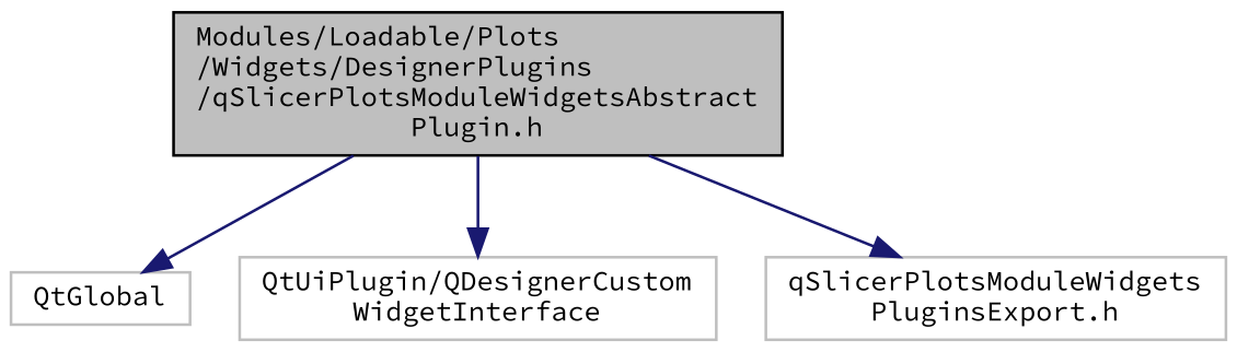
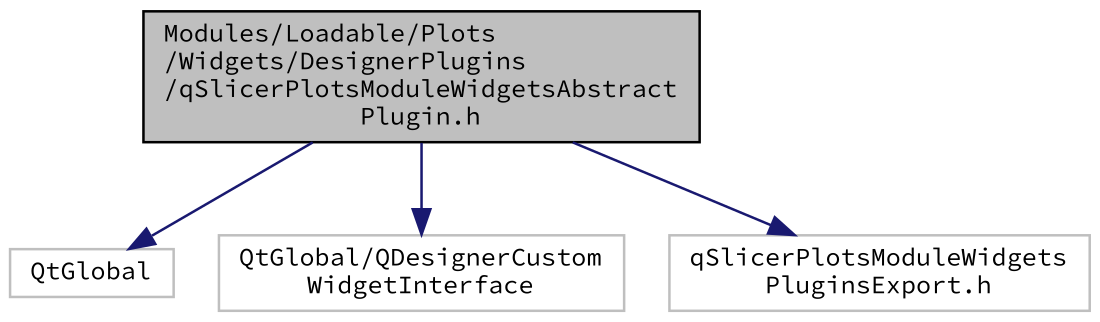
  digraph {
    fontname="Source Code Pro"
    node [color=grey75 fontname="Source Code Pro" fontsize=10 shape=record]
    edge [color=midnightblue fontname="Source Code Pro" fontsize=10 labelfontname=Helvetica labelfontsize=10 style=solid]
    n1 [color=black fillcolor=grey75 fontcolor=black height=0.2 label="Modules/Loadable/Plots\l/Widgets/DesignerPlugins\l/qSlicerPlotsModuleWidgetsAbstract\lPlugin.h" style=filled width=0.4]
    n2 [height=0.2 label=QtGlobal width=0.4]
-   n3 [height=0.2 label="QtUiPlugin/QDesignerCustom\lWidgetInterface" width=0.4]
+   n3 [height=0.2 label="QtGlobal/QDesignerCustom\lWidgetInterface" width=0.4]
    n4 [height=0.2 label="qSlicerPlotsModuleWidgets\lPluginsExport.h" width=0.4]
    n1 -> n2
    n1 -> n3
    n1 -> n4
  }
